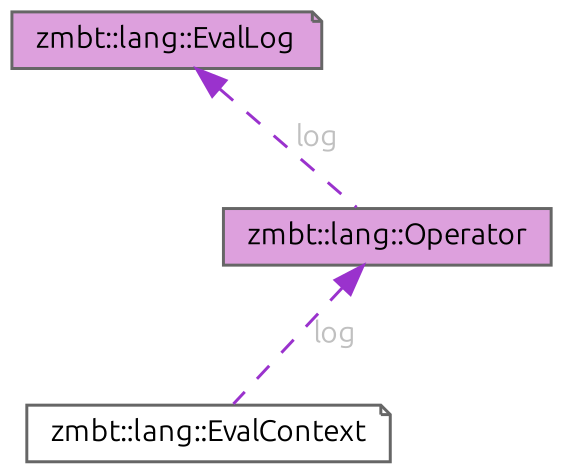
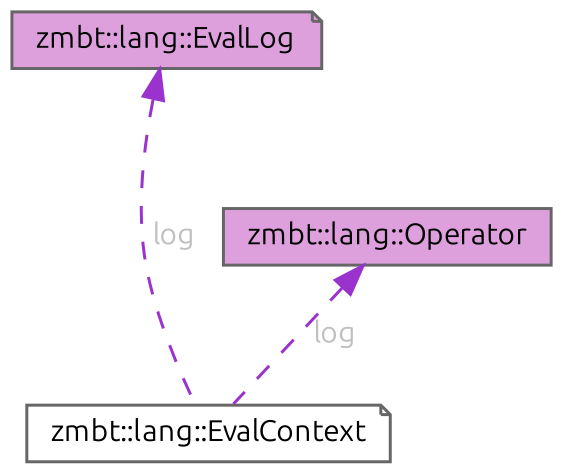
  digraph {
    fontname=Ubuntu
    node [color=gray40 fillcolor=plum fontname=Ubuntu fontsize=10 shape=note style=filled]
    edge [color=darkorchid3 dir=back fontcolor=grey fontname=Ubuntu fontsize=10 labelfontname=Helvetica labelfontsize=10 style=dashed]
    n1 [fillcolor=white fontcolor=black height=0.2 label="zmbt::lang::EvalContext" width=0.4]
    n2 [height=0.2 label="zmbt::lang::Operator" shape=box width=0.4]
    n3 [height=0.2 label="zmbt::lang::EvalLog" width=0.4]
    n2 -> n1 [label=" log"]
-   n3 -> n2 [label=" log"]
+   n3 -> n1 [label=" log"]
  }
